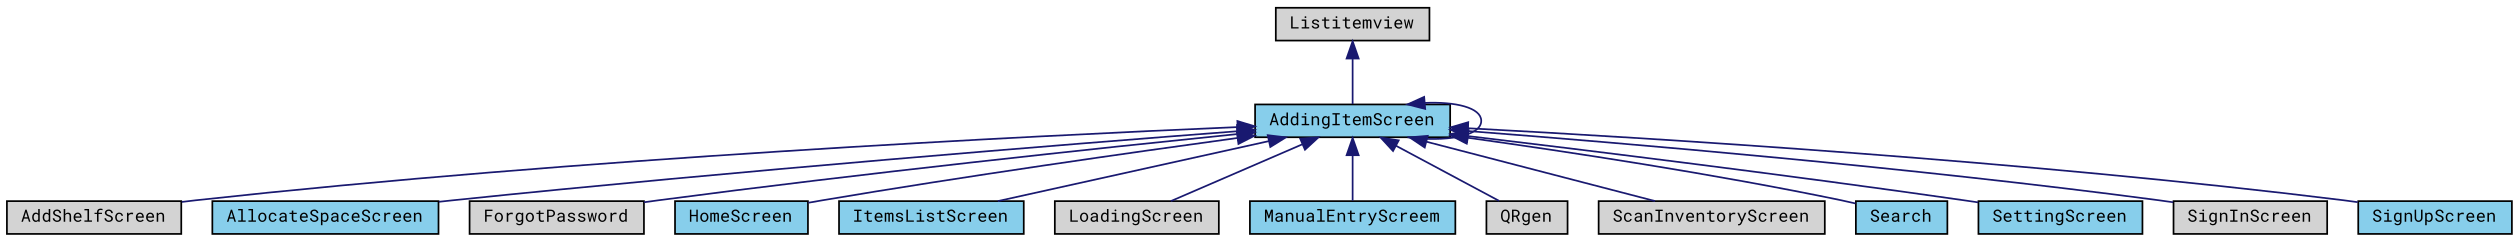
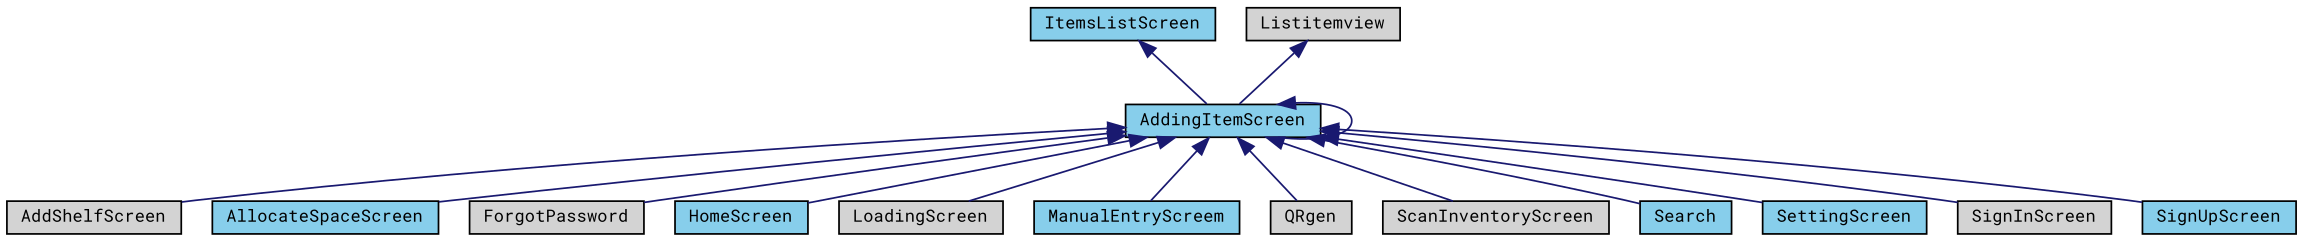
  digraph {
    fontname="Roboto Mono"
    rankdir=TB
    node [color=black fillcolor=skyblue fontname="Roboto Mono" fontsize=10 shape=record style=filled]
    edge [color=midnightblue dir=back fontname="Roboto Mono" fontsize=10 labelfontname=Helvetica labelfontsize=10 style=solid]
    n1 [height=0.2 label=AddingItemScreen width=0.4]
    n2 [fillcolor=lightgrey height=0.2 label=AddShelfScreen width=0.4]
    n3 [height=0.2 label=AllocateSpaceScreen width=0.4]
    n4 [fillcolor=lightgrey height=0.2 label=ForgotPassword width=0.4]
    n5 [height=0.2 label=HomeScreen width=0.4]
    n6 [height=0.2 label=ItemsListScreen width=0.4]
    n7 [fillcolor=lightgrey height=0.2 label=LoadingScreen width=0.4]
    n8 [height=0.2 label=ManualEntryScreem width=0.4]
    n9 [fillcolor=lightgrey height=0.2 label=QRgen width=0.4]
    n10 [fillcolor=lightgrey height=0.2 label=ScanInventoryScreen width=0.4]
    n11 [height=0.2 label=Search width=0.4]
    n12 [height=0.2 label=SettingScreen width=0.4]
    n13 [fillcolor=lightgrey height=0.2 label=SignInScreen width=0.4]
    n14 [height=0.2 label=SignUpScreen width=0.4]
    n15 [fillcolor=lightgrey height=0.2 label=Listitemview width=0.4]
    n1 -> n1
    n1 -> n2
    n1 -> n3
    n1 -> n4
    n1 -> n5
-   n1 -> n6
+   n6 -> n1
    n1 -> n7
    n1 -> n8
    n1 -> n9
    n1 -> n10
    n1 -> n11
    n1 -> n12
    n1 -> n13
    n1 -> n14
    n15 -> n1
  }
